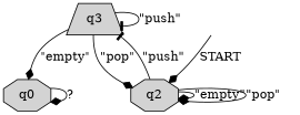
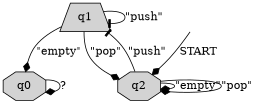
  digraph {
    node [fillcolor=lightgrey style=filled shape=octagon]
    edge [arrowhead=diamond]
    q0
-   q1 [shape=trapezium label=q3]
+   q1 [shape=trapezium]
    q2
    start [shape=none style=invis fillcolor=""]
    q0 -> q0 [label="?"]
    q1 -> q0 [label="\"empty\""]
    q1 -> q1 [label="\"push\"" arrowhead=tee]
    q1 -> q2 [label="\"pop\""]
    q2 -> q1 [label="\"push\"" arrowhead=tee]
    q2 -> q2 [label="\"empty\""]
    q2 -> q2 [label="\"pop\""]
    start -> q2 [label=START]
  }
